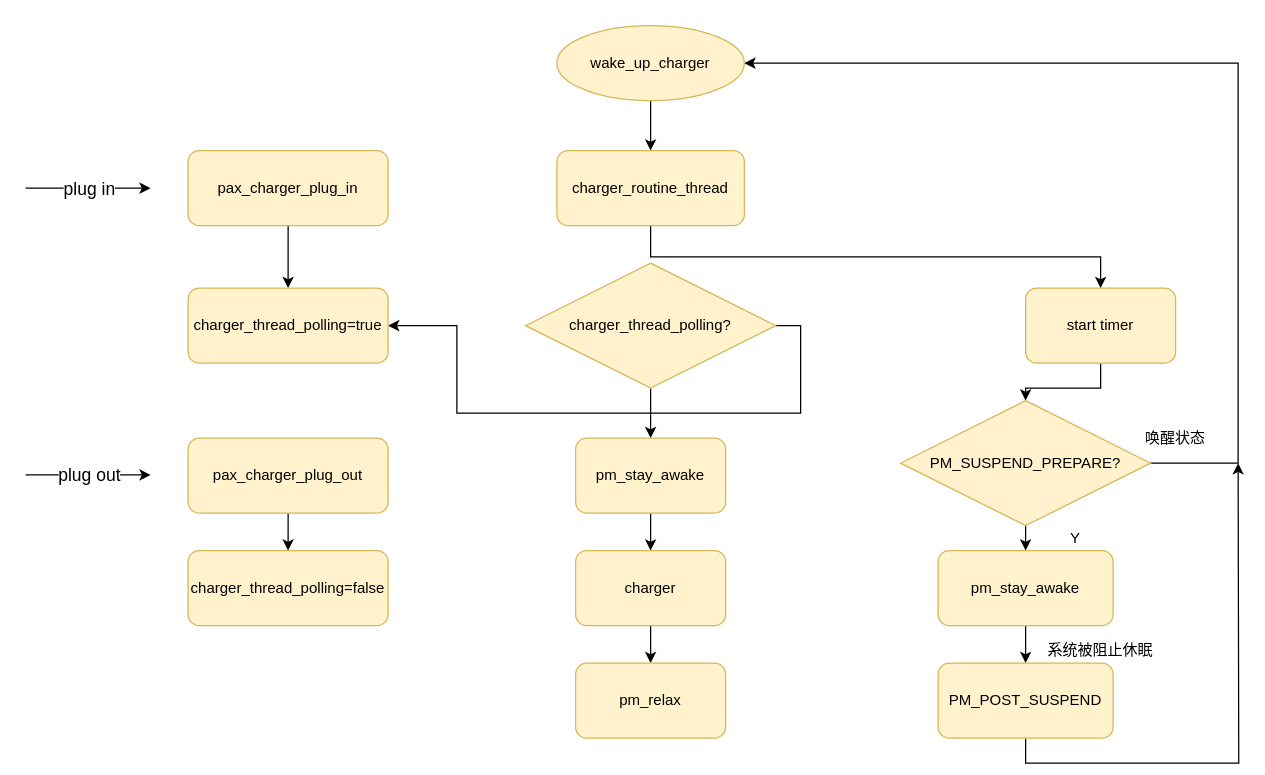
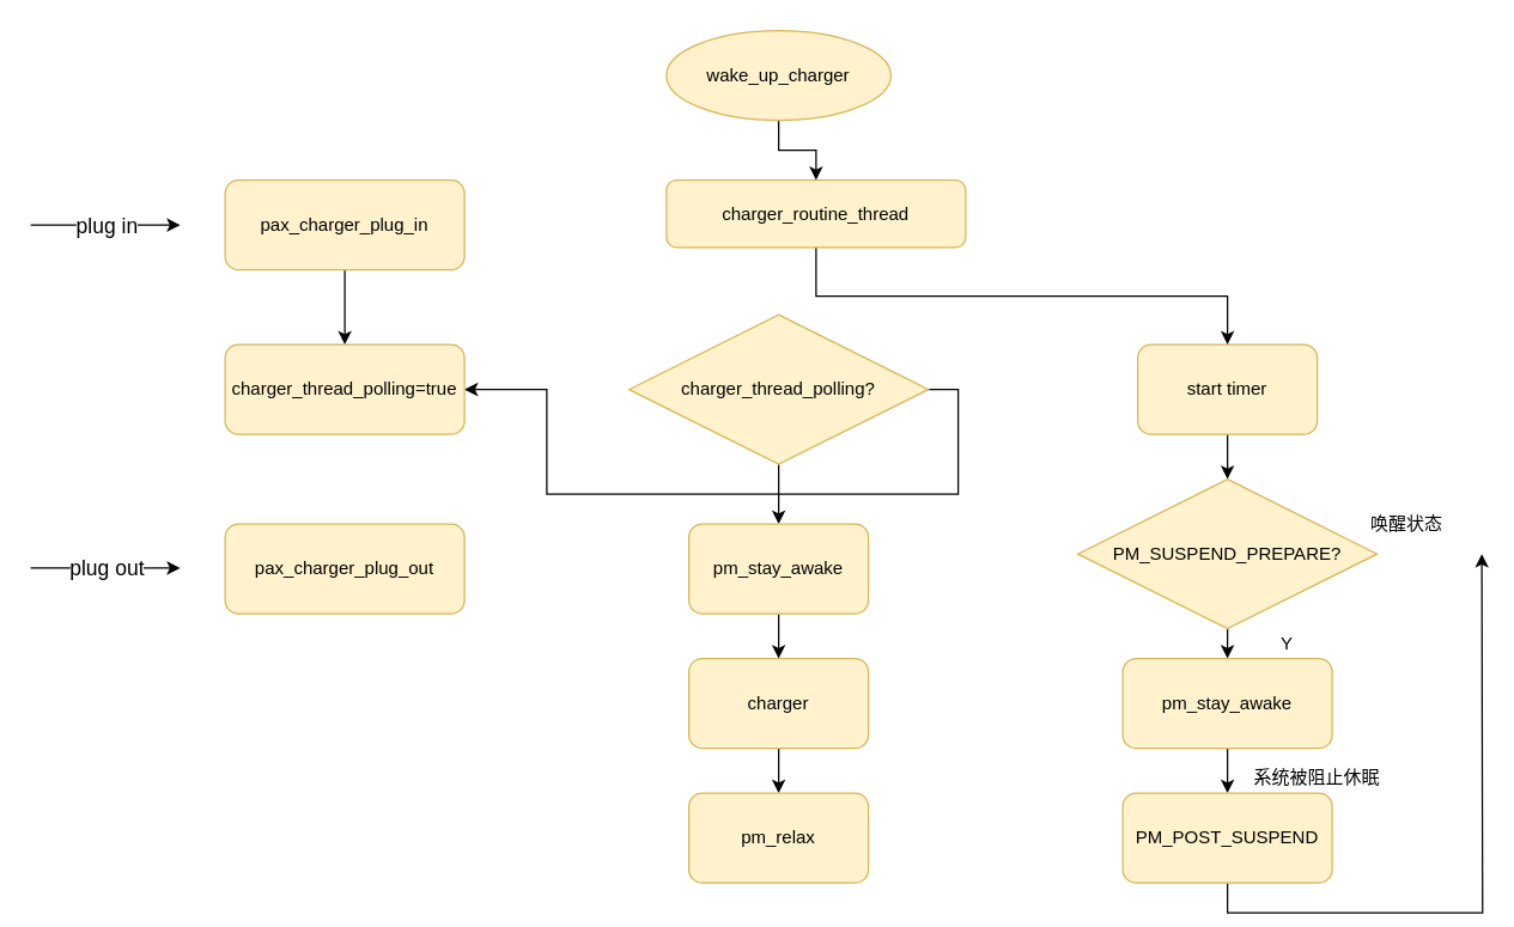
  <mxCell id="0" />
  <mxCell id="1" parent="0" />
- <mxCell id="2" style="edgeStyle=orthogonalEdgeStyle;rounded=0;orthogonalLoop=1;jettySize=auto;html=1;exitX=0.5;exitY=1;exitDx=0;exitDy=0;entryX=0.5;entryY=0;entryDx=0;entryDy=0;" edge="1" parent="1" source="3" target="33"><mxGeometry relative="1" as="geometry" /></mxCell>
  <mxCell id="3" value="pax_charger_plug_out" style="rounded=1;whiteSpace=wrap;html=1;fillColor=#fff2cc;strokeColor=#d6b656;" vertex="1" parent="1"><mxGeometry x="150" y="350" width="160" height="60" as="geometry" /></mxCell>
  <mxCell id="4" style="edgeStyle=orthogonalEdgeStyle;rounded=0;orthogonalLoop=1;jettySize=auto;html=1;exitX=0.5;exitY=1;exitDx=0;exitDy=0;entryX=0.5;entryY=0;entryDx=0;entryDy=0;" edge="1" parent="1" source="5" target="30"><mxGeometry relative="1" as="geometry" /></mxCell>
  <mxCell id="5" value="pax_charger_plug_in" style="rounded=1;whiteSpace=wrap;html=1;fillColor=#fff2cc;strokeColor=#d6b656;" vertex="1" parent="1"><mxGeometry x="150" y="120" width="160" height="60" as="geometry" /></mxCell>
  <mxCell id="6" style="edgeStyle=orthogonalEdgeStyle;rounded=0;orthogonalLoop=1;jettySize=auto;html=1;exitX=0.5;exitY=1;exitDx=0;exitDy=0;entryX=0.5;entryY=0;entryDx=0;entryDy=0;" edge="1" parent="1" source="8" target="14"><mxGeometry relative="1" as="geometry" /></mxCell>
  <mxCell id="7" style="edgeStyle=orthogonalEdgeStyle;rounded=0;orthogonalLoop=1;jettySize=auto;html=1;exitX=1;exitY=0.5;exitDx=0;exitDy=0;" edge="1" parent="1" source="8" target="30"><mxGeometry relative="1" as="geometry" /></mxCell>
  <mxCell id="8" value="&lt;span&gt;charger_thread_polling?&lt;/span&gt;" style="rhombus;whiteSpace=wrap;html=1;fillColor=#fff2cc;strokeColor=#d6b656;" vertex="1" parent="1"><mxGeometry x="420" y="210" width="200" height="100" as="geometry" /></mxCell>
  <mxCell id="9" style="edgeStyle=orthogonalEdgeStyle;rounded=0;orthogonalLoop=1;jettySize=auto;html=1;exitX=0.5;exitY=1;exitDx=0;exitDy=0;entryX=0.5;entryY=0;entryDx=0;entryDy=0;" edge="1" parent="1" source="10" target="20"><mxGeometry relative="1" as="geometry" /></mxCell>
- <mxCell id="10" value="start timer" style="rounded=1;whiteSpace=wrap;html=1;fillColor=#fff2cc;strokeColor=#d6b656;" vertex="1" parent="1"><mxGeometry x="820" y="230" width="120" height="60" as="geometry" /></mxCell>
+ <mxCell id="10" value="start timer" style="rounded=1;whiteSpace=wrap;html=1;fillColor=#fff2cc;strokeColor=#d6b656;" vertex="1" parent="1"><mxGeometry x="760" y="230" width="120" height="60" as="geometry" /></mxCell>
  <mxCell id="11" style="edgeStyle=orthogonalEdgeStyle;rounded=0;orthogonalLoop=1;jettySize=auto;html=1;exitX=0.5;exitY=1;exitDx=0;exitDy=0;" edge="1" parent="1" source="12" target="10"><mxGeometry relative="1" as="geometry" /></mxCell>
- <mxCell id="12" value="&lt;div&gt;charger_routine_thread&lt;/div&gt;" style="rounded=1;whiteSpace=wrap;html=1;fillColor=#fff2cc;strokeColor=#d6b656;" vertex="1" parent="1"><mxGeometry x="445" y="120" width="150" height="60" as="geometry" /></mxCell>
+ <mxCell id="12" value="&lt;div&gt;charger_routine_thread&lt;/div&gt;" style="rounded=1;whiteSpace=wrap;html=1;fillColor=#fff2cc;strokeColor=#d6b656;" vertex="1" parent="1"><mxGeometry x="445" y="120" width="200" height="45" as="geometry" /></mxCell>
  <mxCell id="13" style="edgeStyle=orthogonalEdgeStyle;rounded=0;orthogonalLoop=1;jettySize=auto;html=1;exitX=0.5;exitY=1;exitDx=0;exitDy=0;entryX=0.5;entryY=0;entryDx=0;entryDy=0;" edge="1" parent="1" source="14" target="16"><mxGeometry relative="1" as="geometry" /></mxCell>
  <mxCell id="14" value="pm_stay_awake" style="rounded=1;whiteSpace=wrap;html=1;fillColor=#fff2cc;strokeColor=#d6b656;" vertex="1" parent="1"><mxGeometry x="460" y="350" width="120" height="60" as="geometry" /></mxCell>
  <mxCell id="15" style="edgeStyle=orthogonalEdgeStyle;rounded=0;orthogonalLoop=1;jettySize=auto;html=1;exitX=0.5;exitY=1;exitDx=0;exitDy=0;entryX=0.5;entryY=0;entryDx=0;entryDy=0;" edge="1" parent="1" source="16" target="17"><mxGeometry relative="1" as="geometry" /></mxCell>
  <mxCell id="16" value="charger" style="rounded=1;whiteSpace=wrap;html=1;fillColor=#fff2cc;strokeColor=#d6b656;" vertex="1" parent="1"><mxGeometry x="460" y="440" width="120" height="60" as="geometry" /></mxCell>
  <mxCell id="17" value="pm_relax" style="rounded=1;whiteSpace=wrap;html=1;fillColor=#fff2cc;strokeColor=#d6b656;" vertex="1" parent="1"><mxGeometry x="460" y="530" width="120" height="60" as="geometry" /></mxCell>
  <mxCell id="18" style="edgeStyle=orthogonalEdgeStyle;rounded=0;orthogonalLoop=1;jettySize=auto;html=1;exitX=0.5;exitY=1;exitDx=0;exitDy=0;entryX=0.5;entryY=0;entryDx=0;entryDy=0;" edge="1" parent="1" source="20" target="22"><mxGeometry relative="1" as="geometry" /></mxCell>
- <mxCell id="19" style="edgeStyle=orthogonalEdgeStyle;rounded=0;orthogonalLoop=1;jettySize=auto;html=1;exitX=1;exitY=0.5;exitDx=0;exitDy=0;entryX=1;entryY=0.5;entryDx=0;entryDy=0;" edge="1" parent="1" source="20" target="25"><mxGeometry relative="1" as="geometry"><Array as="points"><mxPoint x="990" y="370" /><mxPoint x="990" y="50" /></Array></mxGeometry></mxCell>
  <mxCell id="20" value="&lt;span&gt;PM_SUSPEND_PREPARE?&lt;/span&gt;" style="rhombus;whiteSpace=wrap;html=1;fillColor=#fff2cc;strokeColor=#d6b656;" vertex="1" parent="1"><mxGeometry x="720" y="320" width="200" height="100" as="geometry" /></mxCell>
  <mxCell id="21" style="edgeStyle=orthogonalEdgeStyle;rounded=0;orthogonalLoop=1;jettySize=auto;html=1;exitX=0.5;exitY=1;exitDx=0;exitDy=0;entryX=0.5;entryY=0;entryDx=0;entryDy=0;" edge="1" parent="1" source="22" target="28"><mxGeometry relative="1" as="geometry" /></mxCell>
  <mxCell id="22" value="pm_stay_awake" style="rounded=1;whiteSpace=wrap;html=1;fillColor=#fff2cc;strokeColor=#d6b656;" vertex="1" parent="1"><mxGeometry x="750" y="440" width="140" height="60" as="geometry" /></mxCell>
  <mxCell id="23" value="Y" style="text;html=1;strokeColor=none;fillColor=none;align=center;verticalAlign=middle;whiteSpace=wrap;rounded=0;" vertex="1" parent="1"><mxGeometry x="840" y="420" width="40" height="20" as="geometry" /></mxCell>
  <mxCell id="24" style="edgeStyle=orthogonalEdgeStyle;rounded=0;orthogonalLoop=1;jettySize=auto;html=1;exitX=0.5;exitY=1;exitDx=0;exitDy=0;entryX=0.5;entryY=0;entryDx=0;entryDy=0;" edge="1" parent="1" source="25" target="12"><mxGeometry relative="1" as="geometry" /></mxCell>
  <mxCell id="25" value="&lt;div&gt;wake_up_charger&lt;/div&gt;" style="ellipse;whiteSpace=wrap;html=1;fillColor=#fff2cc;strokeColor=#d6b656;" vertex="1" parent="1"><mxGeometry x="445" y="20" width="150" height="60" as="geometry" /></mxCell>
  <mxCell id="26" value="唤醒状态" style="text;html=1;strokeColor=none;fillColor=none;align=center;verticalAlign=middle;whiteSpace=wrap;rounded=0;" vertex="1" parent="1"><mxGeometry x="910" y="340" width="60" height="20" as="geometry" /></mxCell>
  <mxCell id="27" style="edgeStyle=orthogonalEdgeStyle;rounded=0;orthogonalLoop=1;jettySize=auto;html=1;exitX=0.5;exitY=1;exitDx=0;exitDy=0;" edge="1" parent="1" source="28"><mxGeometry relative="1" as="geometry"><mxPoint x="990" y="370" as="targetPoint" /></mxGeometry></mxCell>
  <mxCell id="28" value="PM_POST_SUSPEND" style="rounded=1;whiteSpace=wrap;html=1;fillColor=#fff2cc;strokeColor=#d6b656;" vertex="1" parent="1"><mxGeometry x="750" y="530" width="140" height="60" as="geometry" /></mxCell>
  <mxCell id="29" value="系统被阻止休眠" style="text;html=1;strokeColor=none;fillColor=none;align=center;verticalAlign=middle;whiteSpace=wrap;rounded=0;" vertex="1" parent="1"><mxGeometry x="830" y="510" width="100" height="20" as="geometry" /></mxCell>
  <mxCell id="30" value="charger_thread_polling=true" style="rounded=1;whiteSpace=wrap;html=1;fillColor=#fff2cc;strokeColor=#d6b656;" vertex="1" parent="1"><mxGeometry x="150" y="230" width="160" height="60" as="geometry" /></mxCell>
  <mxCell id="31" value="" style="endArrow=classic;html=1;" edge="1" parent="1"><mxGeometry relative="1" as="geometry"><mxPoint x="20" y="150" as="sourcePoint" /><mxPoint x="120" y="150" as="targetPoint" /></mxGeometry></mxCell>
  <mxCell id="32" value="plug in" style="edgeLabel;resizable=0;html=1;align=center;verticalAlign=middle;fontSize=14;" connectable="0" vertex="1" parent="31"><mxGeometry relative="1" as="geometry" /></mxCell>
- <mxCell id="33" value="charger_thread_polling=false" style="rounded=1;whiteSpace=wrap;html=1;fillColor=#fff2cc;strokeColor=#d6b656;" vertex="1" parent="1"><mxGeometry x="150" y="440" width="160" height="60" as="geometry" /></mxCell>
  <mxCell id="34" value="" style="endArrow=classic;html=1;" edge="1" parent="1"><mxGeometry relative="1" as="geometry"><mxPoint x="20" y="379.41" as="sourcePoint" /><mxPoint x="120" y="379.41" as="targetPoint" /></mxGeometry></mxCell>
  <mxCell id="35" value="plug out" style="edgeLabel;resizable=0;html=1;align=center;verticalAlign=middle;fontSize=14;" connectable="0" vertex="1" parent="34"><mxGeometry relative="1" as="geometry" /></mxCell>
